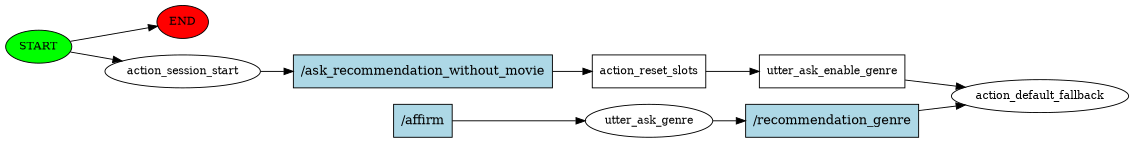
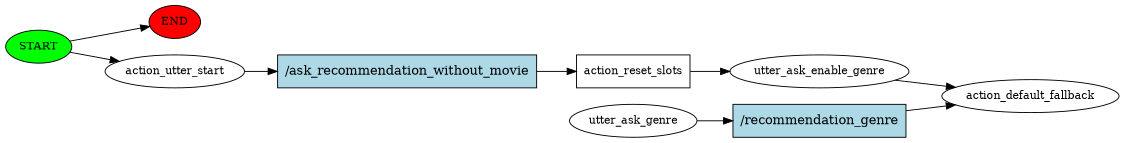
  digraph {
    rankdir=LR
    node [fontsize=12]
    n1 [fillcolor=green label=START style=filled]
    n2 [fillcolor=red label=END style=filled]
-   n3 [label=action_session_start]
+   n3 [label=action_utter_start]
    n4 [fillcolor=lightblue label="/ask_recommendation_without_movie" shape=rect style=filled fontsize=""]
    n5 [label=action_reset_slots shape=box]
-   n6 [label=utter_ask_enable_genre shape=box]
+   n6 [label=utter_ask_enable_genre]
    n7 [label=action_default_fallback]
-   n8 [fillcolor=lightblue label="/affirm" shape=rect style=filled fontsize=""]
    n9 [label=utter_ask_genre]
    n10 [fillcolor=lightblue label="/recommendation_genre" shape=rect style=filled fontsize=""]
    n1 -> n2
    n1 -> n3
    n3 -> n4
    n4 -> n5
    n5 -> n6
    n6 -> n7
-   n8 -> n9
    n9 -> n10
    n10 -> n7
  }
